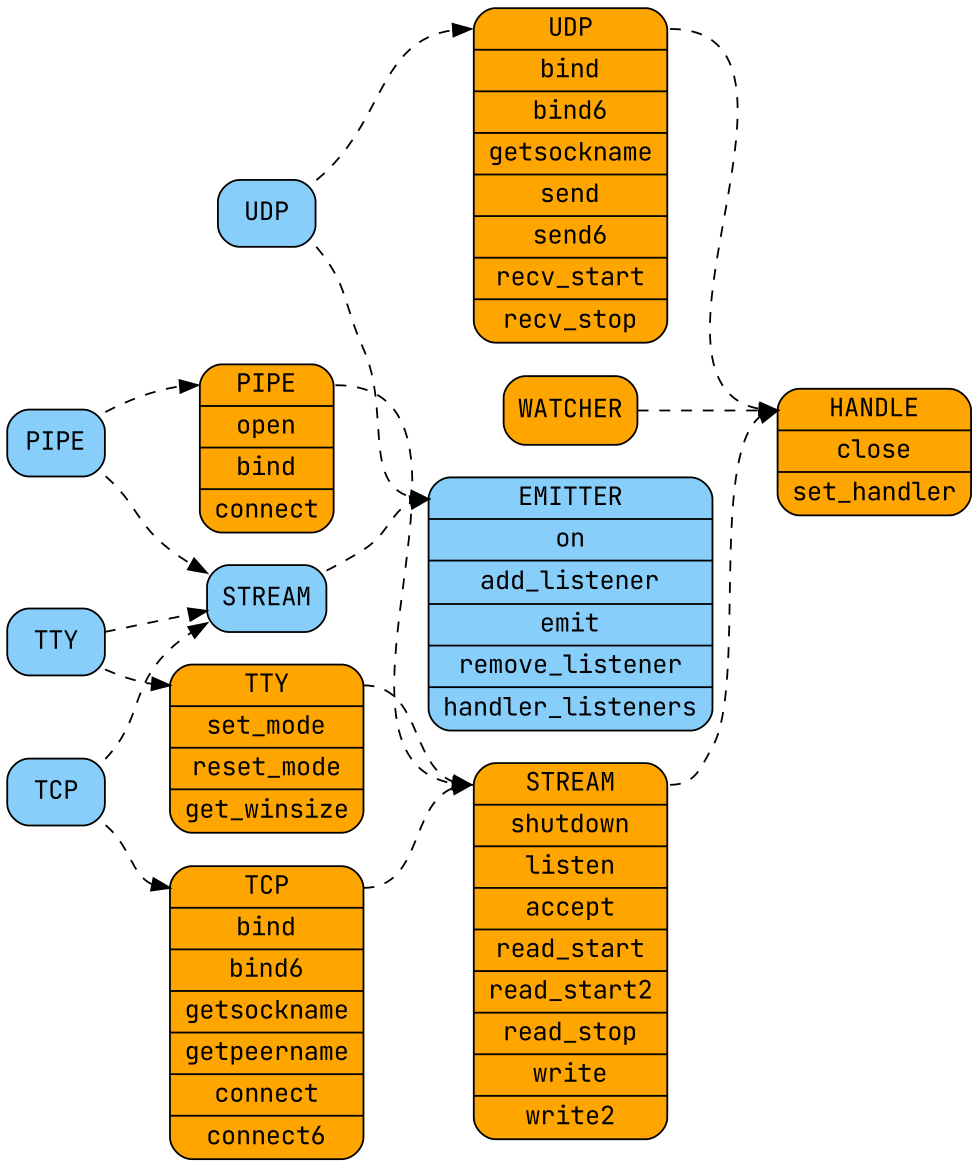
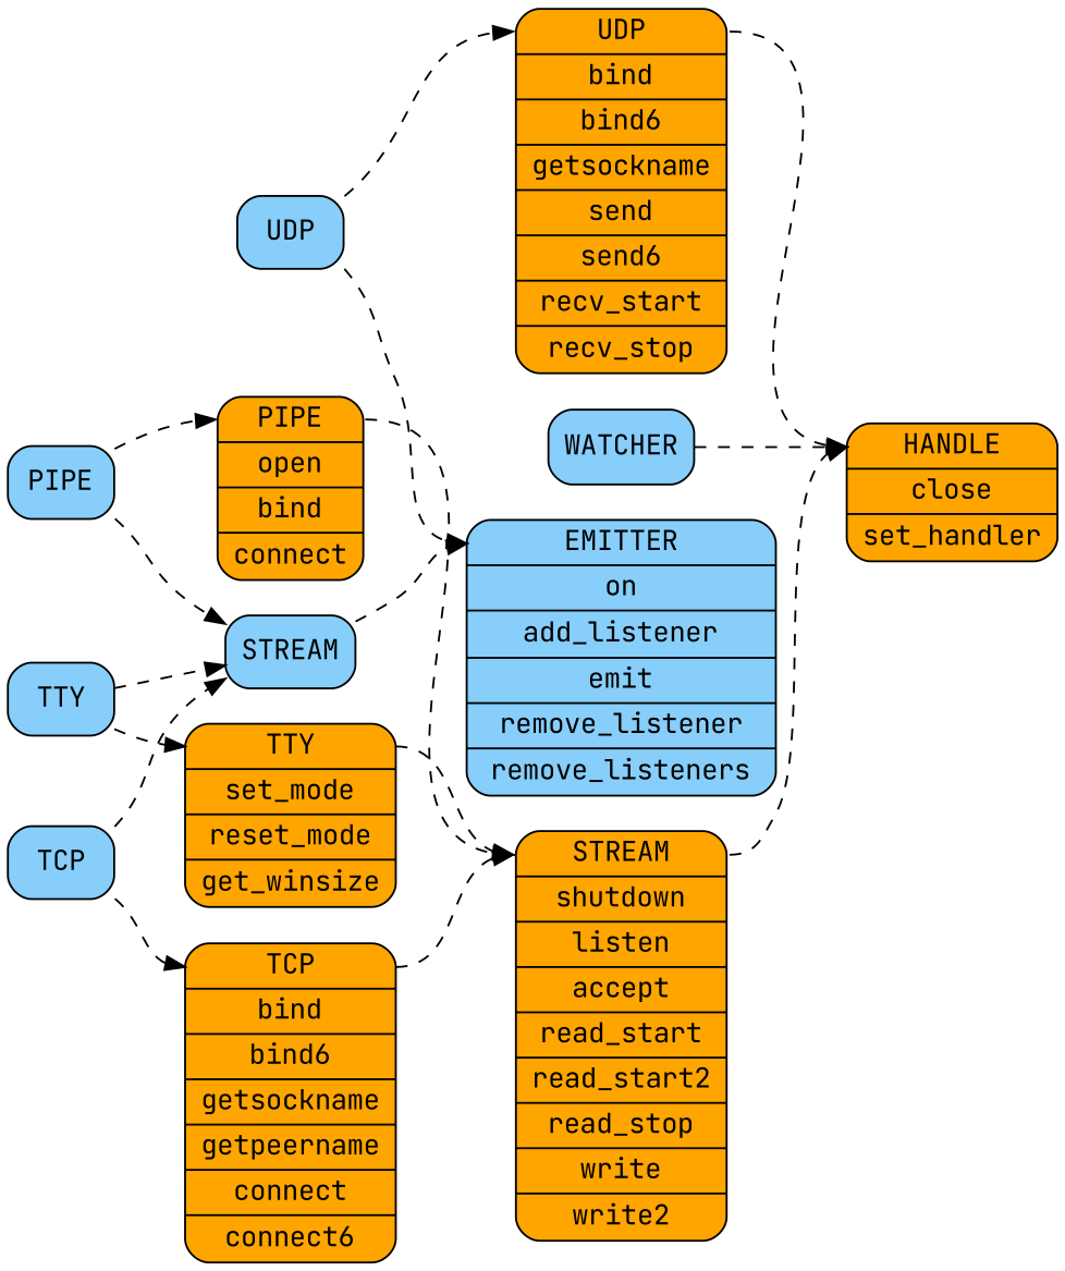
  digraph {
    fontname="JetBrains Mono"
    rankdir=LR
    node [fillcolor=orange fontname="JetBrains Mono" shape=Mrecord style=filled]
    edge [fontname="JetBrains Mono" headport=udata style=dashed tailport=table]
    n1 [label="<udata>HANDLE|close|set_handler"]
    n2 [label="<udata>UDP|bind|bind6|getsockname|send|send6|recv_start|recv_stop"]
-   n3 [label="<udata>WATCHER"]
+   n3 [fillcolor=lightskyblue label="<udata>WATCHER"]
    n4 [label="<udata>STREAM|shutdown|listen|accept|read_start|read_start2|read_stop|write|write2"]
    n5 [label="<udata>TCP|bind|bind6|getsockname|getpeername|connect|connect6"]
    n6 [label="<udata>PIPE|open|bind|connect"]
    n7 [label="<udata>TTY|set_mode|reset_mode|get_winsize"]
-   n8 [fillcolor=lightskyblue label="<table>EMITTER|on|add_listener|emit|remove_listener|handler_listeners"]
+   n8 [fillcolor=lightskyblue label="<table>EMITTER|on|add_listener|emit|remove_listener|remove_listeners"]
    n9 [fillcolor=lightskyblue label="<table>UDP"]
    n10 [fillcolor=lightskyblue label="<table>STREAM"]
    n11 [fillcolor=lightskyblue label="<table>TCP"]
    n12 [fillcolor=lightskyblue label="<table>TTY"]
    n13 [fillcolor=lightskyblue label="<table>PIPE"]
    n2 -> n1 [tailport=udata]
    n3 -> n1 [tailport=udata]
    n4 -> n1 [tailport=udata]
    n5 -> n4 [tailport=udata]
    n6 -> n4 [tailport=udata]
    n7 -> n4 [tailport=udata]
    n9 -> n2
    n9 -> n8 [headport=table]
    n10 -> n8 [headport=table]
    n11 -> n5
    n11 -> n10 [headport=table]
    n12 -> n7
    n12 -> n10 [headport=table]
    n13 -> n6
    n13 -> n10 [headport=table]
  }
